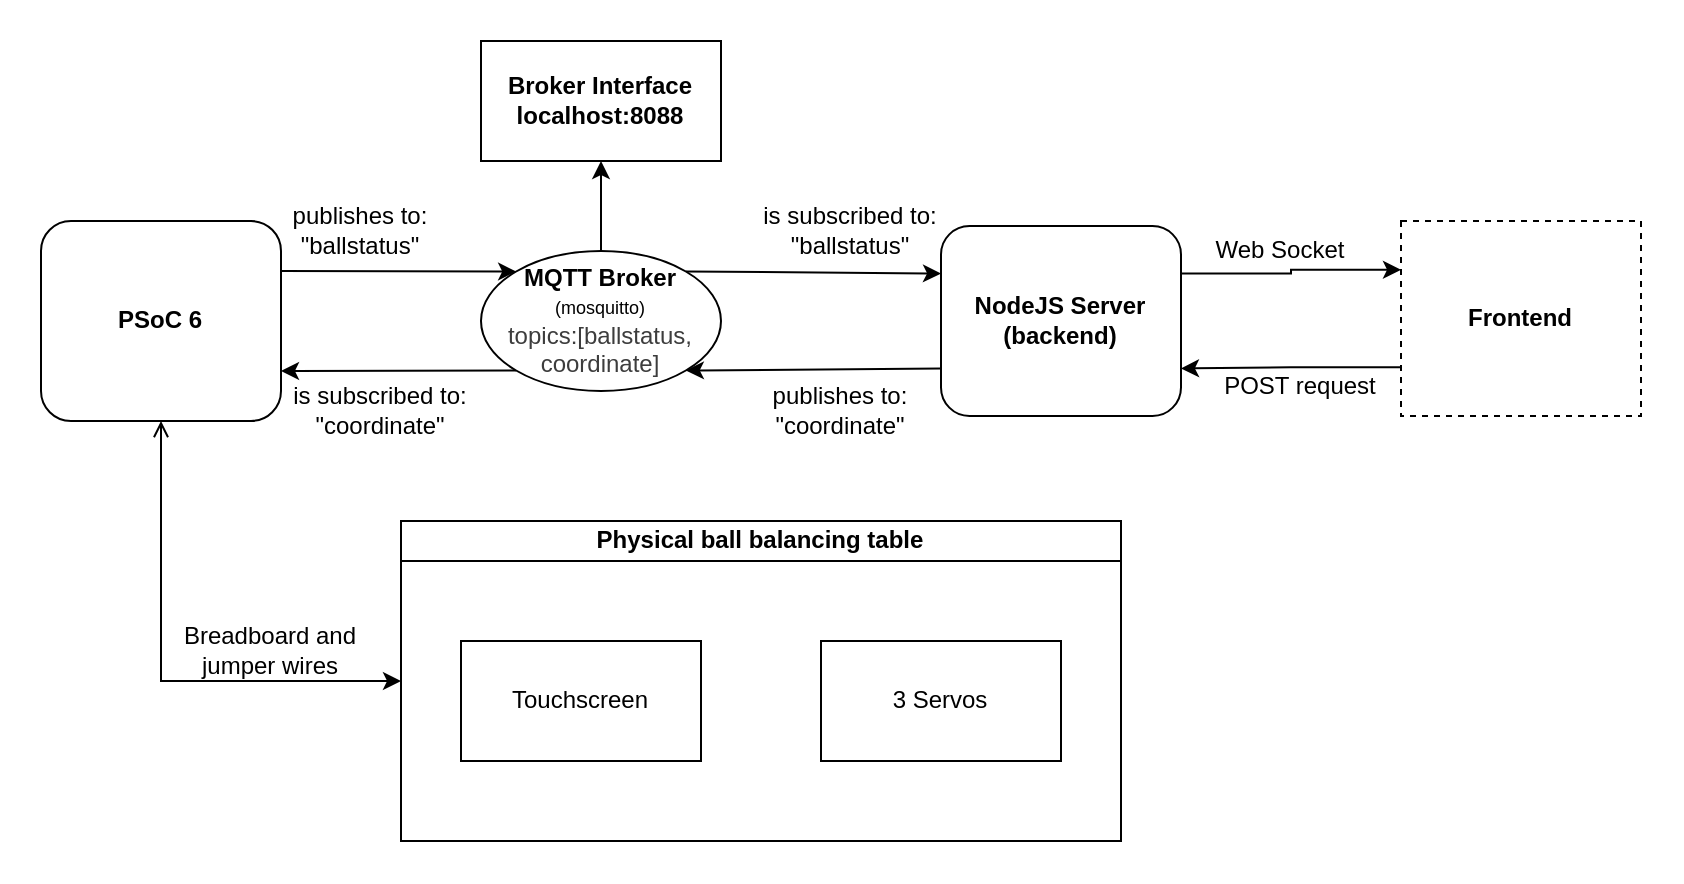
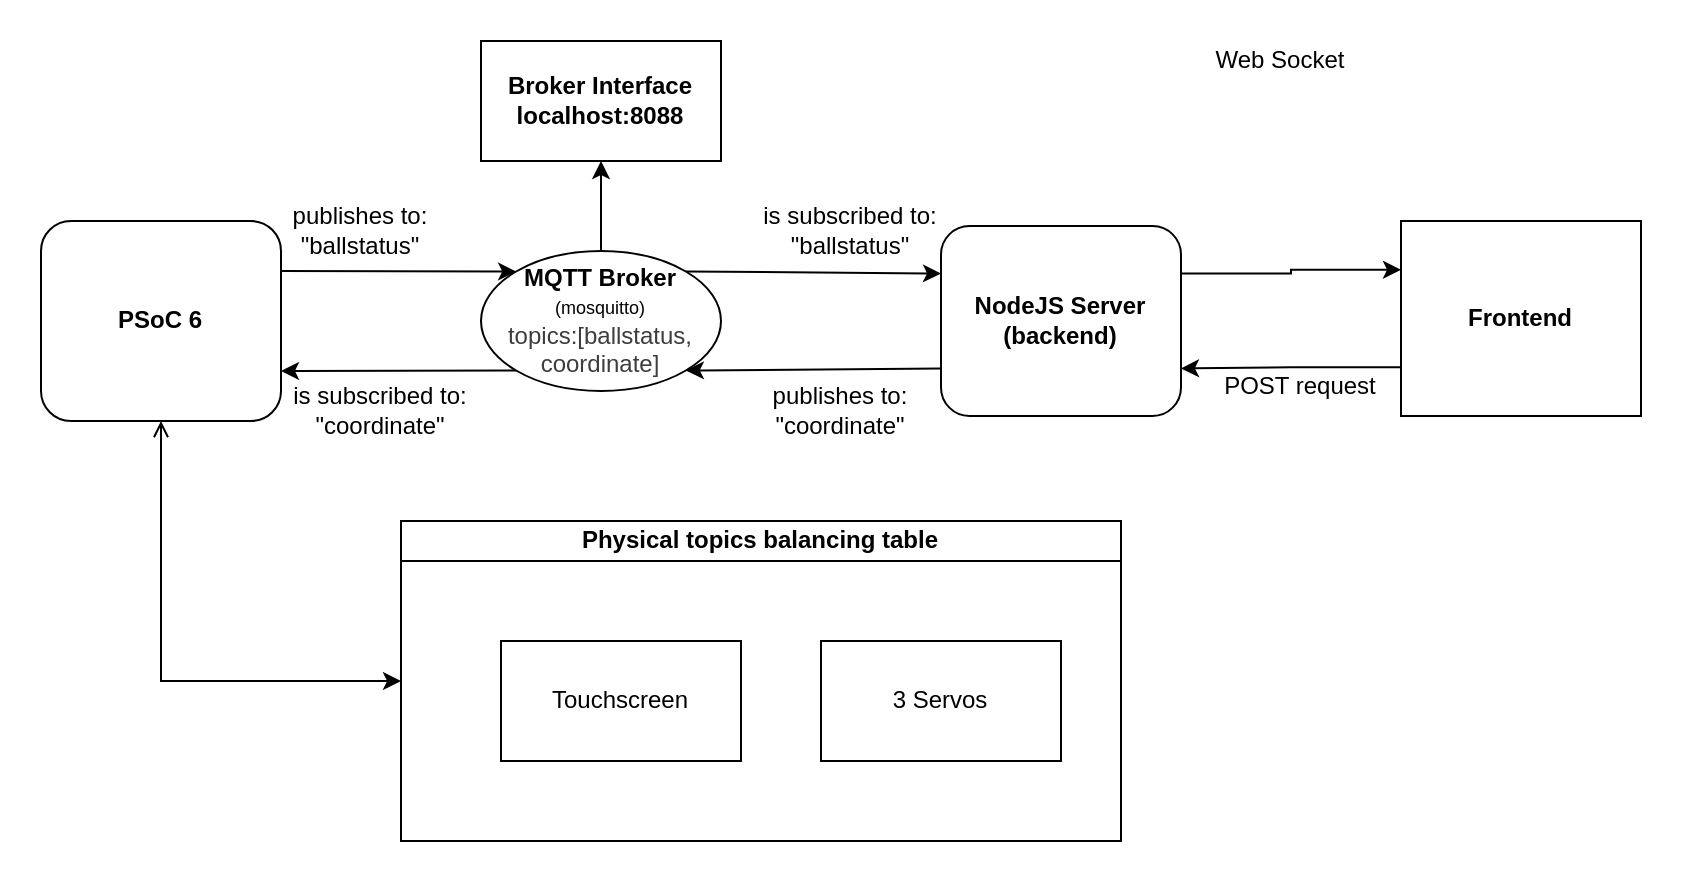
  <mxCell id="0" />
  <mxCell id="1" parent="0" />
  <mxCell id="2" style="rounded=0;orthogonalLoop=1;jettySize=auto;html=1;exitX=1;exitY=0;exitDx=0;exitDy=0;entryX=0;entryY=0.25;entryDx=0;entryDy=0;" edge="1" parent="1" source="4" target="11"><mxGeometry relative="1" as="geometry" /></mxCell>
  <mxCell id="3" style="rounded=0;orthogonalLoop=1;jettySize=auto;html=1;exitX=0;exitY=1;exitDx=0;exitDy=0;entryX=1;entryY=0.75;entryDx=0;entryDy=0;" edge="1" parent="1" source="4" target="8"><mxGeometry relative="1" as="geometry" /></mxCell>
  <mxCell id="4" value="&lt;b&gt;MQTT Broker&lt;br&gt;&lt;/b&gt;&lt;font style=&quot;font-size: 9px;&quot;&gt;(mosquitto)&lt;/font&gt;&lt;br&gt;&lt;font color=&quot;#3d3d3d&quot;&gt;topics:[ballstatus, coordinate]&lt;/font&gt;" style="ellipse;whiteSpace=wrap;html=1;" vertex="1" parent="1"><mxGeometry x="240" y="125" width="120" height="70" as="geometry" /></mxCell>
  <mxCell id="5" style="edgeStyle=orthogonalEdgeStyle;rounded=0;orthogonalLoop=1;jettySize=auto;html=1;exitX=0.5;exitY=1;exitDx=0;exitDy=0;entryX=0.5;entryY=0;entryDx=0;entryDy=0;endArrow=none;endFill=0;startArrow=classic;startFill=1;" edge="1" parent="1" source="6" target="4"><mxGeometry relative="1" as="geometry" /></mxCell>
  <mxCell id="6" value="Broker Interface&lt;br&gt;localhost:8088" style="rounded=0;whiteSpace=wrap;html=1;fontStyle=1" vertex="1" parent="1"><mxGeometry x="240" y="20" width="120" height="60" as="geometry" /></mxCell>
  <mxCell id="7" style="rounded=0;orthogonalLoop=1;jettySize=auto;html=1;exitX=1;exitY=0.25;exitDx=0;exitDy=0;entryX=0;entryY=0;entryDx=0;entryDy=0;" edge="1" parent="1" source="8" target="4"><mxGeometry relative="1" as="geometry" /></mxCell>
  <mxCell id="8" value="PSoC 6" style="rounded=1;whiteSpace=wrap;html=1;fontStyle=1" vertex="1" parent="1"><mxGeometry x="20" y="110" width="120" height="100" as="geometry" /></mxCell>
  <mxCell id="9" style="rounded=0;orthogonalLoop=1;jettySize=auto;html=1;exitX=0;exitY=0.75;exitDx=0;exitDy=0;entryX=1;entryY=1;entryDx=0;entryDy=0;" edge="1" parent="1" source="11" target="4"><mxGeometry relative="1" as="geometry" /></mxCell>
  <mxCell id="10" style="edgeStyle=orthogonalEdgeStyle;rounded=0;orthogonalLoop=1;jettySize=auto;html=1;exitX=1;exitY=0.25;exitDx=0;exitDy=0;entryX=0;entryY=0.25;entryDx=0;entryDy=0;" edge="1" parent="1" source="11" target="13"><mxGeometry relative="1" as="geometry" /></mxCell>
  <mxCell id="11" value="NodeJS Server&lt;br&gt;(backend)" style="rounded=1;whiteSpace=wrap;html=1;fontStyle=1" vertex="1" parent="1"><mxGeometry x="470" y="112.5" width="120" height="95" as="geometry" /></mxCell>
  <mxCell id="12" style="edgeStyle=orthogonalEdgeStyle;rounded=0;orthogonalLoop=1;jettySize=auto;html=1;exitX=0;exitY=0.75;exitDx=0;exitDy=0;entryX=1;entryY=0.75;entryDx=0;entryDy=0;" edge="1" parent="1" source="13" target="11"><mxGeometry relative="1" as="geometry" /></mxCell>
- <mxCell id="13" value="Frontend" style="rounded=0;whiteSpace=wrap;html=1;fontStyle=1;dashed=1;" vertex="1" parent="1"><mxGeometry x="700" y="110" width="120" height="97.5" as="geometry" /></mxCell>
+ <mxCell id="13" value="Frontend" style="rounded=0;whiteSpace=wrap;html=1;fontStyle=1" vertex="1" parent="1"><mxGeometry x="700" y="110" width="120" height="97.5" as="geometry" /></mxCell>
  <mxCell id="14" style="edgeStyle=orthogonalEdgeStyle;rounded=0;orthogonalLoop=1;jettySize=auto;html=1;exitX=0;exitY=0.5;exitDx=0;exitDy=0;entryX=0.5;entryY=1;entryDx=0;entryDy=0;startArrow=classic;startFill=1;endArrow=open;" edge="1" parent="1" source="15" target="8"><mxGeometry relative="1" as="geometry" /></mxCell>
- <mxCell id="15" value="Physical ball balancing table" style="swimlane;whiteSpace=wrap;html=1;startSize=20;" vertex="1" parent="1"><mxGeometry x="200" y="260" width="360" height="160" as="geometry"><mxRectangle x="200" y="460" width="200" height="30" as="alternateBounds" /></mxGeometry></mxCell>
- <mxCell id="16" value="Touchscreen" style="rounded=0;whiteSpace=wrap;html=1;fontStyle=0" vertex="1" parent="15"><mxGeometry x="30" y="60" width="120" height="60" as="geometry" /></mxCell>
+ <mxCell id="15" value="Physical topics balancing table" style="swimlane;whiteSpace=wrap;html=1;startSize=20;" vertex="1" parent="1"><mxGeometry x="200" y="260" width="360" height="160" as="geometry"><mxRectangle x="200" y="460" width="200" height="30" as="alternateBounds" /></mxGeometry></mxCell>
+ <mxCell id="16" value="Touchscreen" style="rounded=0;whiteSpace=wrap;html=1;fontStyle=0" vertex="1" parent="15"><mxGeometry x="50" y="60" width="120" height="60" as="geometry" /></mxCell>
  <mxCell id="17" value="3 Servos" style="rounded=0;whiteSpace=wrap;html=1;fontStyle=0" vertex="1" parent="15"><mxGeometry x="210" y="60" width="120" height="60" as="geometry" /></mxCell>
  <mxCell id="18" value="is subscribed to:&lt;br&gt;&quot;coordinate&quot;" style="text;html=1;strokeColor=none;fillColor=none;align=center;verticalAlign=middle;whiteSpace=wrap;rounded=0;" vertex="1" parent="1"><mxGeometry x="140" y="190" width="100" height="30" as="geometry" /></mxCell>
  <mxCell id="19" value="publishes to:&lt;br&gt;&quot;coordinate&quot;" style="text;html=1;strokeColor=none;fillColor=none;align=center;verticalAlign=middle;whiteSpace=wrap;rounded=0;" vertex="1" parent="1"><mxGeometry x="370" y="190" width="100" height="30" as="geometry" /></mxCell>
  <mxCell id="20" value="is subscribed to:&lt;br&gt;&quot;ballstatus&quot;" style="text;html=1;strokeColor=none;fillColor=none;align=center;verticalAlign=middle;whiteSpace=wrap;rounded=0;" vertex="1" parent="1"><mxGeometry x="375" y="100" width="100" height="30" as="geometry" /></mxCell>
  <mxCell id="21" value="publishes to:&lt;br&gt;&quot;ballstatus&quot;" style="text;html=1;strokeColor=none;fillColor=none;align=center;verticalAlign=middle;whiteSpace=wrap;rounded=0;" vertex="1" parent="1"><mxGeometry x="130" y="100" width="100" height="30" as="geometry" /></mxCell>
- <mxCell id="22" value="Web Socket" style="text;html=1;strokeColor=none;fillColor=none;align=center;verticalAlign=middle;whiteSpace=wrap;rounded=0;" vertex="1" parent="1"><mxGeometry x="600" y="110" width="80" height="30" as="geometry" /></mxCell>
+ <mxCell id="22" value="Web Socket" style="text;html=1;strokeColor=none;fillColor=none;align=center;verticalAlign=middle;whiteSpace=wrap;rounded=0;" vertex="1" parent="1"><mxGeometry x="600" y="15" width="80" height="30" as="geometry" /></mxCell>
  <mxCell id="23" value="POST request" style="text;html=1;strokeColor=none;fillColor=none;align=center;verticalAlign=middle;whiteSpace=wrap;rounded=0;" vertex="1" parent="1"><mxGeometry x="610" y="177.5" width="80" height="30" as="geometry" /></mxCell>
- <mxCell id="24" value="Breadboard and jumper wires" style="text;html=1;strokeColor=none;fillColor=none;align=center;verticalAlign=middle;whiteSpace=wrap;rounded=0;" vertex="1" parent="1"><mxGeometry x="80" y="310" width="110" height="30" as="geometry" /></mxCell>
